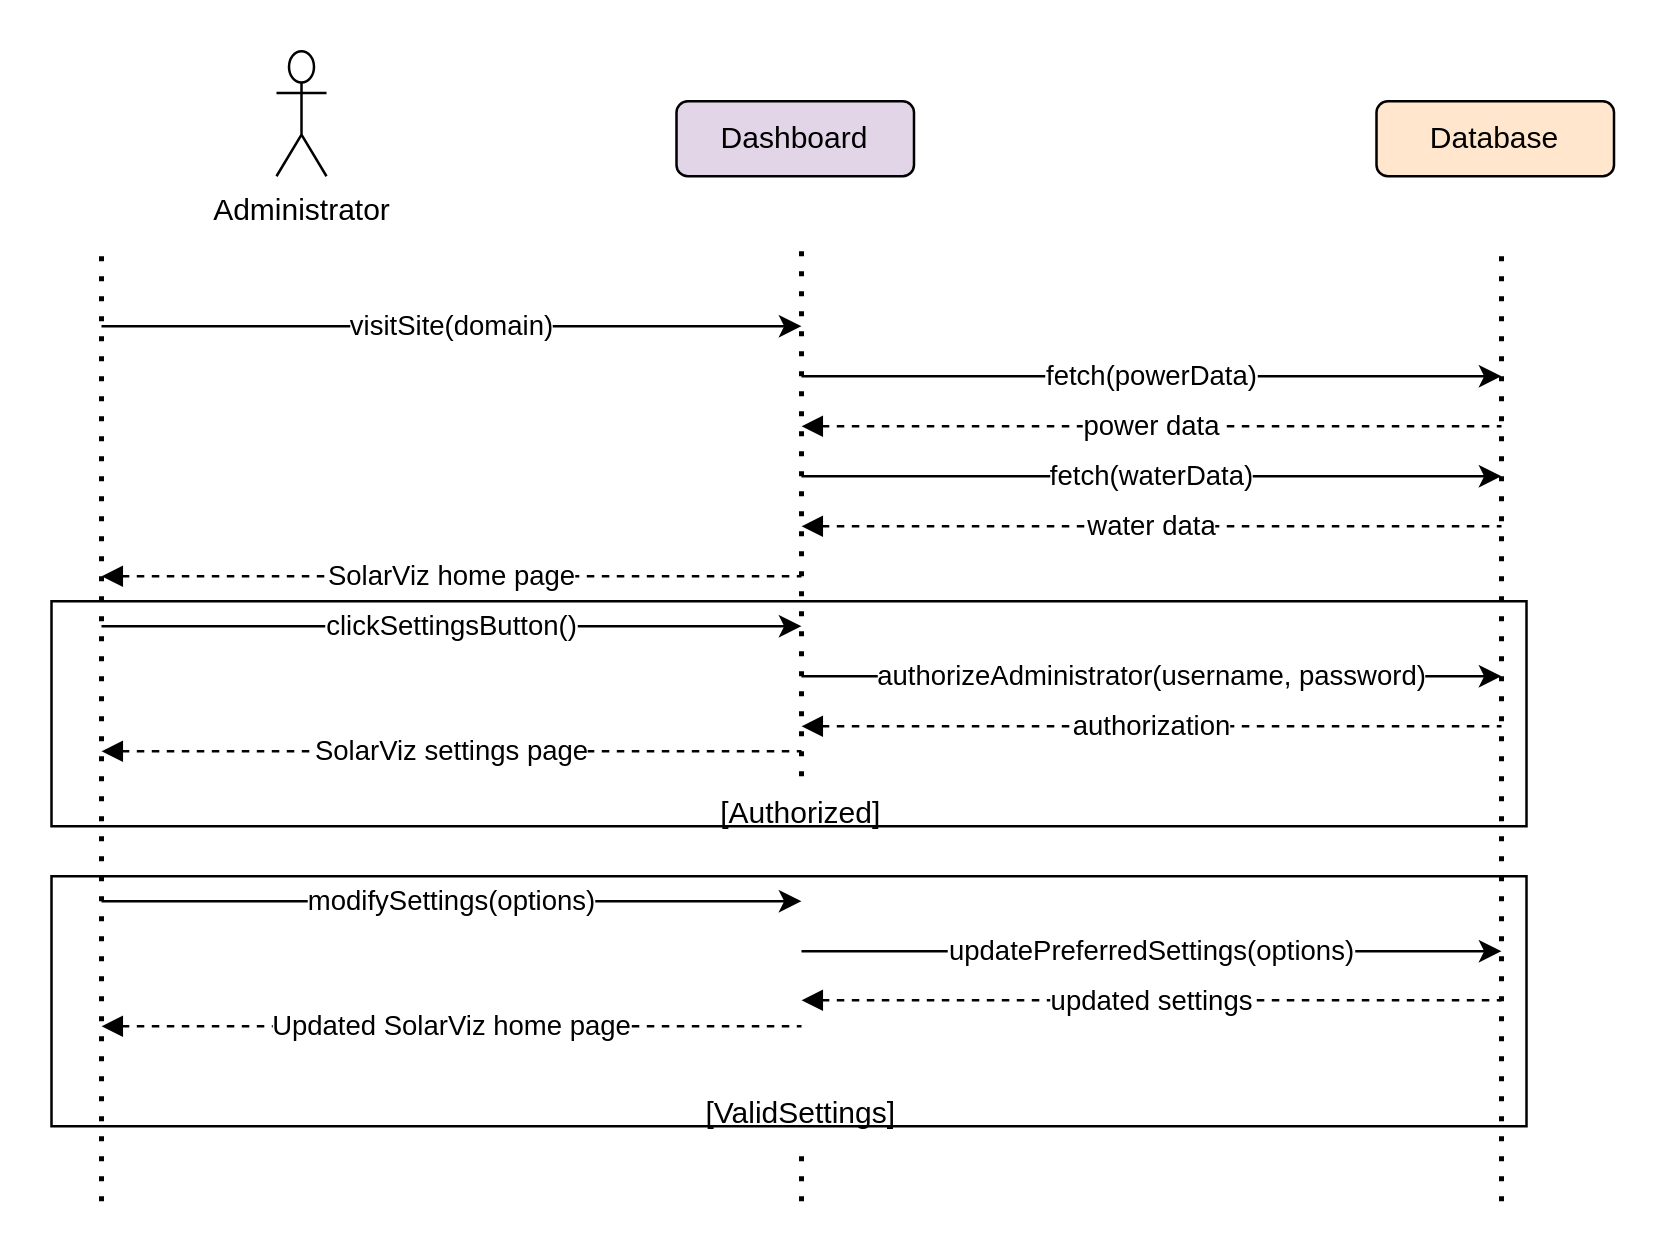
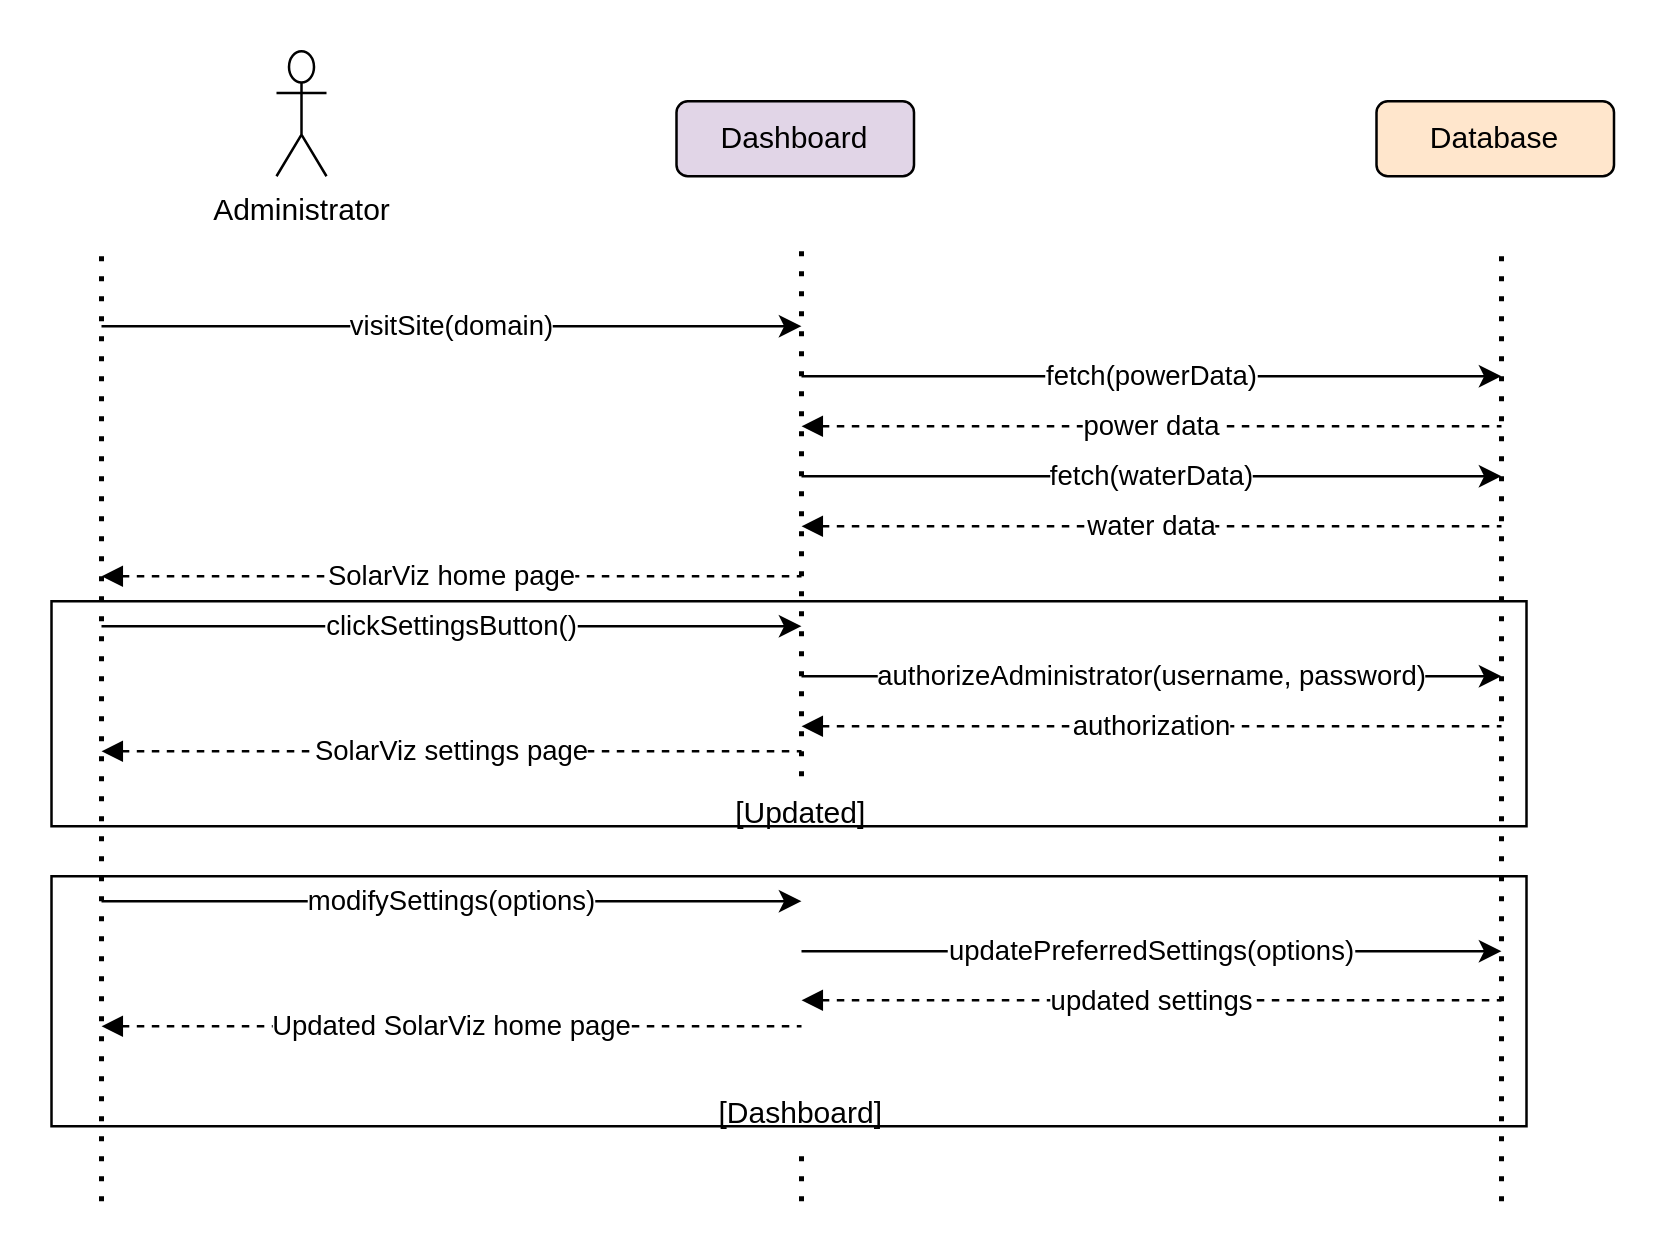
  <mxCell id="0" />
  <mxCell id="1" parent="0" />
  <mxCell id="2" value="" style="rounded=0;whiteSpace=wrap;html=1;" parent="1" vertex="1"><mxGeometry x="20" y="240" width="590" height="90" as="geometry" /></mxCell>
  <mxCell id="3" value="" style="rounded=0;whiteSpace=wrap;html=1;align=left;" parent="1" vertex="1"><mxGeometry x="20" y="350" width="590" height="100" as="geometry" /></mxCell>
  <mxCell id="4" value="Administrator" style="shape=umlActor;verticalLabelPosition=bottom;verticalAlign=top;html=1;outlineConnect=0;" parent="1" vertex="1"><mxGeometry x="110" y="20" width="20" height="50" as="geometry" /></mxCell>
  <mxCell id="5" value="" style="endArrow=none;dashed=1;html=1;dashPattern=1 3;strokeWidth=2;rounded=0;" parent="1" edge="1"><mxGeometry width="50" height="50" relative="1" as="geometry"><mxPoint x="40" y="480" as="sourcePoint" /><mxPoint x="40" y="100" as="targetPoint" /></mxGeometry></mxCell>
  <mxCell id="6" value="Dashboard" style="rounded=1;whiteSpace=wrap;html=1;fillColor=#e1d5e7;" parent="1" vertex="1"><mxGeometry x="270" y="40" width="95" height="30" as="geometry" /></mxCell>
  <mxCell id="7" value="" style="endArrow=none;dashed=1;html=1;dashPattern=1 3;strokeWidth=2;rounded=0;" parent="1" source="22" edge="1"><mxGeometry width="50" height="50" relative="1" as="geometry"><mxPoint x="320" y="420" as="sourcePoint" /><mxPoint x="320" y="100" as="targetPoint" /></mxGeometry></mxCell>
  <mxCell id="8" value="" style="endArrow=none;dashed=1;html=1;dashPattern=1 3;strokeWidth=2;rounded=0;" parent="1" edge="1"><mxGeometry width="50" height="50" relative="1" as="geometry"><mxPoint x="600" y="480" as="sourcePoint" /><mxPoint x="600" y="100" as="targetPoint" /></mxGeometry></mxCell>
  <mxCell id="9" value="Database" style="rounded=1;whiteSpace=wrap;html=1;fillColor=#ffe6cc;" parent="1" vertex="1"><mxGeometry x="550" y="40" width="95" height="30" as="geometry" /></mxCell>
  <mxCell id="10" value="visitSite(domain)" style="endArrow=classic;html=1;rounded=0;" parent="1" edge="1"><mxGeometry width="50" height="50" relative="1" as="geometry"><mxPoint x="40" y="130" as="sourcePoint" /><mxPoint x="320" y="130" as="targetPoint" /></mxGeometry></mxCell>
  <mxCell id="11" value="fetch(powerData)" style="endArrow=classic;html=1;rounded=0;" parent="1" edge="1"><mxGeometry width="50" height="50" relative="1" as="geometry"><mxPoint x="320" y="150" as="sourcePoint" /><mxPoint x="600" y="150" as="targetPoint" /></mxGeometry></mxCell>
  <mxCell id="12" value="power data" style="endArrow=none;dashed=1;html=1;rounded=0;startArrow=block;startFill=1;" parent="1" edge="1"><mxGeometry width="50" height="50" relative="1" as="geometry"><mxPoint x="320" y="170" as="sourcePoint" /><mxPoint x="600" y="170" as="targetPoint" /></mxGeometry></mxCell>
  <mxCell id="13" value="fetch(waterData)" style="endArrow=classic;html=1;rounded=0;" parent="1" edge="1"><mxGeometry width="50" height="50" relative="1" as="geometry"><mxPoint x="320" y="190" as="sourcePoint" /><mxPoint x="600" y="190" as="targetPoint" /></mxGeometry></mxCell>
  <mxCell id="14" value="water data" style="endArrow=none;dashed=1;html=1;rounded=0;startArrow=block;startFill=1;" parent="1" edge="1"><mxGeometry width="50" height="50" relative="1" as="geometry"><mxPoint x="320" y="210" as="sourcePoint" /><mxPoint x="600" y="210" as="targetPoint" /></mxGeometry></mxCell>
  <mxCell id="15" value="SolarViz home page" style="endArrow=none;dashed=1;html=1;rounded=0;startArrow=block;startFill=1;" parent="1" edge="1"><mxGeometry width="50" height="50" relative="1" as="geometry"><mxPoint x="40" y="230" as="sourcePoint" /><mxPoint x="320" y="230" as="targetPoint" /></mxGeometry></mxCell>
  <mxCell id="16" value="clickSettingsButton()" style="endArrow=classic;html=1;rounded=0;" parent="1" edge="1"><mxGeometry width="50" height="50" relative="1" as="geometry"><mxPoint x="40" y="250" as="sourcePoint" /><mxPoint x="320" y="250" as="targetPoint" /></mxGeometry></mxCell>
  <mxCell id="17" value="SolarViz settings page" style="endArrow=none;dashed=1;html=1;rounded=0;startArrow=block;startFill=1;" parent="1" edge="1"><mxGeometry width="50" height="50" relative="1" as="geometry"><mxPoint x="40" y="300" as="sourcePoint" /><mxPoint x="320" y="300" as="targetPoint" /></mxGeometry></mxCell>
  <mxCell id="18" value="modifySettings(options)" style="endArrow=classic;html=1;rounded=0;" parent="1" edge="1"><mxGeometry width="50" height="50" relative="1" as="geometry"><mxPoint x="40" y="360" as="sourcePoint" /><mxPoint x="320" y="360" as="targetPoint" /></mxGeometry></mxCell>
  <mxCell id="19" value="Updated SolarViz home page" style="endArrow=none;dashed=1;html=1;rounded=0;startArrow=block;startFill=1;" parent="1" edge="1"><mxGeometry width="50" height="50" relative="1" as="geometry"><mxPoint x="40" y="410" as="sourcePoint" /><mxPoint x="320" y="410" as="targetPoint" /></mxGeometry></mxCell>
  <mxCell id="20" value="authorizeAdministrator(username, password)" style="endArrow=classic;html=1;rounded=0;" parent="1" edge="1"><mxGeometry width="50" height="50" relative="1" as="geometry"><mxPoint x="320" y="270" as="sourcePoint" /><mxPoint x="600" y="270" as="targetPoint" /></mxGeometry></mxCell>
  <mxCell id="21" value="authorization" style="endArrow=none;dashed=1;html=1;rounded=0;startArrow=block;startFill=1;" parent="1" edge="1"><mxGeometry width="50" height="50" relative="1" as="geometry"><mxPoint x="320" y="290" as="sourcePoint" /><mxPoint x="600" y="290" as="targetPoint" /></mxGeometry></mxCell>
- <mxCell id="22" value="[Authorized]" style="text;html=1;strokeColor=none;fillColor=none;align=center;verticalAlign=middle;whiteSpace=wrap;rounded=0;" parent="1" vertex="1"><mxGeometry x="290" y="310" width="60" height="30" as="geometry" /></mxCell>
+ <mxCell id="22" value="[Updated]" style="text;html=1;strokeColor=none;fillColor=none;align=center;verticalAlign=middle;whiteSpace=wrap;rounded=0;" parent="1" vertex="1"><mxGeometry x="290" y="310" width="60" height="30" as="geometry" /></mxCell>
  <mxCell id="23" value="updatePreferredSettings(options)" style="endArrow=classic;html=1;rounded=0;" parent="1" edge="1"><mxGeometry width="50" height="50" relative="1" as="geometry"><mxPoint x="320" y="380" as="sourcePoint" /><mxPoint x="600" y="380" as="targetPoint" /></mxGeometry></mxCell>
  <mxCell id="24" value="updated settings" style="endArrow=none;dashed=1;html=1;rounded=0;startArrow=block;startFill=1;" parent="1" edge="1"><mxGeometry width="50" height="50" relative="1" as="geometry"><mxPoint x="320" y="399.63" as="sourcePoint" /><mxPoint x="600" y="399.63" as="targetPoint" /></mxGeometry></mxCell>
  <mxCell id="25" value="" style="endArrow=none;dashed=1;html=1;dashPattern=1 3;strokeWidth=2;rounded=0;" parent="1" target="26" edge="1"><mxGeometry width="50" height="50" relative="1" as="geometry"><mxPoint x="320" y="480" as="sourcePoint" /><mxPoint x="320" y="340" as="targetPoint" /></mxGeometry></mxCell>
- <mxCell id="26" value="[ValidSettings]" style="text;html=1;strokeColor=none;fillColor=none;align=center;verticalAlign=middle;whiteSpace=wrap;rounded=0;" parent="1" vertex="1"><mxGeometry x="290" y="430" width="60" height="30" as="geometry" /></mxCell>
+ <mxCell id="26" value="[Dashboard]" style="text;html=1;strokeColor=none;fillColor=none;align=center;verticalAlign=middle;whiteSpace=wrap;rounded=0;" parent="1" vertex="1"><mxGeometry x="290" y="430" width="60" height="30" as="geometry" /></mxCell>
